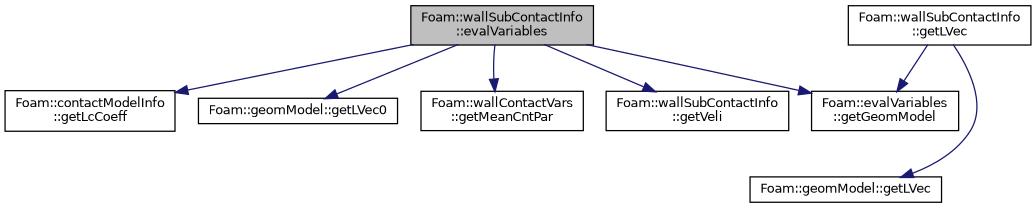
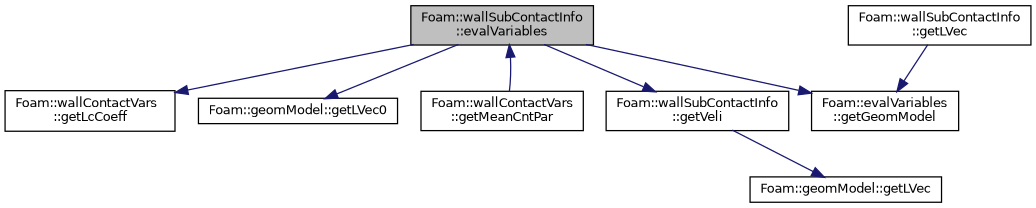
  digraph {
    rankdir=TB
    node [color=black fillcolor=white fontname=Helvetica fontsize=10 shape=record style=filled]
    edge [color=midnightblue fontname=Helvetica fontsize=10 labelfontname=Helvetica labelfontsize=10 style=solid]
    n1 [fillcolor=grey75 fontcolor=black height=0.2 label="Foam::wallSubContactInfo\l::evalVariables" width=0.4]
    n2 [height=0.2 label="Foam::evalVariables\l::getGeomModel" width=0.4]
-   n3 [height=0.2 label="Foam::contactModelInfo\l::getLcCoeff" width=0.4]
+   n3 [height=0.2 label="Foam::wallContactVars\l::getLcCoeff" width=0.4]
    n4 [height=0.2 label="Foam::geomModel::getLVec0" width=0.4]
    n5 [height=0.2 label="Foam::wallContactVars\l::getMeanCntPar" width=0.4]
    n6 [height=0.2 label="Foam::wallSubContactInfo\l::getVeli" width=0.4]
    n7 [height=0.2 label="Foam::wallSubContactInfo\l::getLVec" width=0.4]
    n8 [height=0.2 label="Foam::geomModel::getLVec" width=0.4]
    n1 -> n2
    n1 -> n3
    n1 -> n4
-   n1 -> n5
+   n5 -> n1
    n1 -> n6
    n7 -> n2
-   n7 -> n8
+   n6 -> n8
  }
